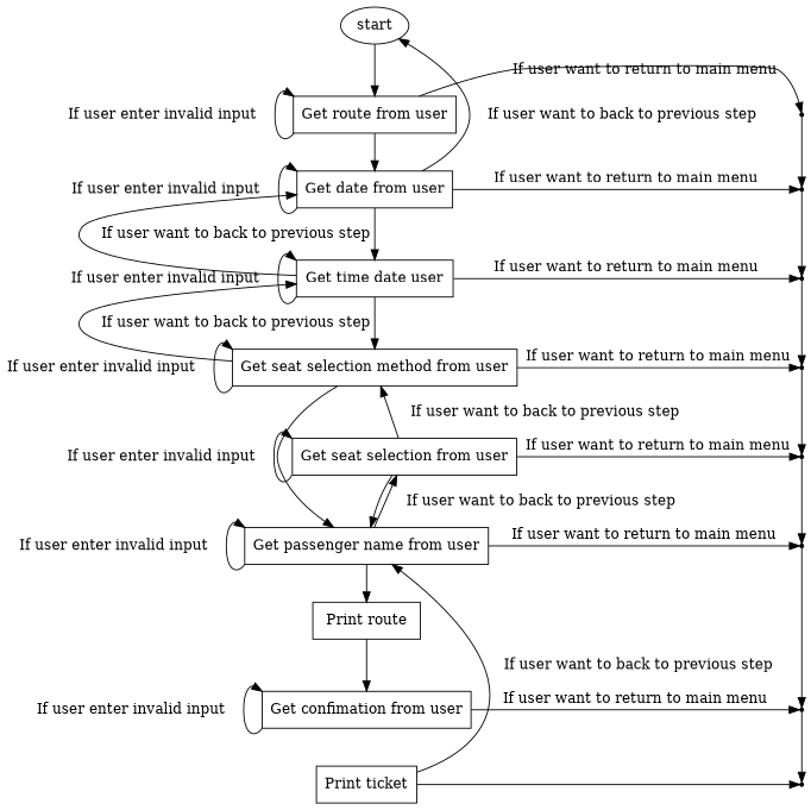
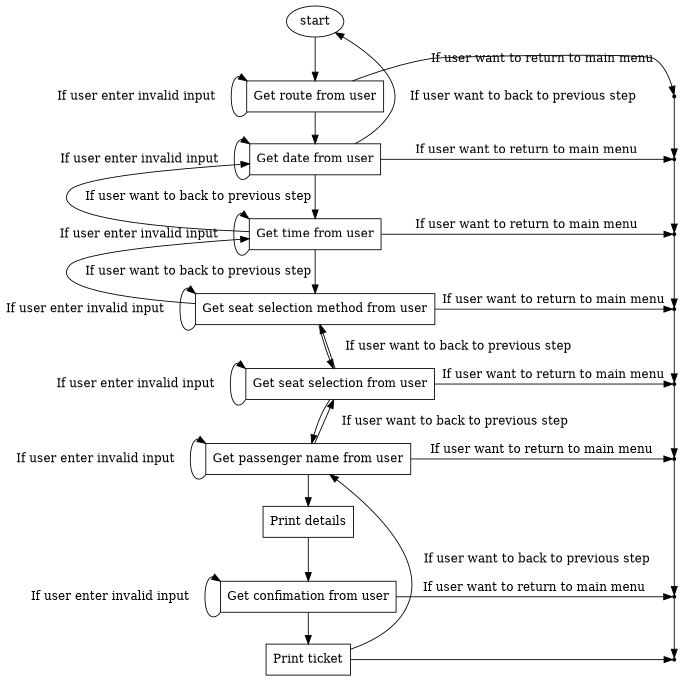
  digraph {
    node [shape=box]
    edge [weight=1]
    _a [shape=point]
    n2 [label="Get route from user"]
    _b [shape=point]
    n4 [label="Get date from user"]
    _c [shape=point]
-   n6 [label="Get time date user"]
+   n6 [label="Get time from user"]
    _d [shape=point]
    n8 [label="Get seat selection method from user"]
    _e [shape=point]
    n10 [label="Get seat selection from user"]
    _f [shape=point]
    n12 [label="Get passenger name from user"]
    _g [shape=point]
    n14 [label="Get confimation from user"]
    _h [shape=point]
    n16 [label="Print ticket"]
-   n17 [label="Print route"]
+   n17 [label="Print details"]
    start [shape=ellipse]
    subgraph sub_1 {
      rank=same
      _a
      n2
    }
    subgraph sub_2 {
      rank=same
      _b
      n4
    }
    subgraph sub_3 {
      rank=same
      _c
      n6
    }
    subgraph sub_4 {
      rank=same
      _d
      n8
    }
    subgraph sub_5 {
      rank=same
      _e
      n10
    }
    subgraph sub_6 {
      rank=same
      _f
      n12
    }
    subgraph sub_7 {
      rank=same
      _g
      n14
    }
    subgraph sub_8 {
      rank=same
      _h
      n16
    }
    _a -> _b [weight=100]
    n2 -> _a [label="If user want to return to main menu"]
    n2 -> n2 [headport=nw label="If user enter invalid input    " tailport=sw]
    n2 -> n4 [weight=100]
    _b -> _c [weight=100]
    n4 -> _b [label="If user want to return to main menu"]
    n4 -> n4 [headport=nw label="If user enter invalid input    " tailport=sw]
    n4 -> n6 [weight=100]
    n4 -> n6 [dir=back label="    If user want to back to previous step"]
    _c -> _d [weight=100]
    n6 -> _c [label="If user want to return to main menu"]
    n6 -> n6 [headport=nw label="If user enter invalid input    " tailport=sw]
    n6 -> n8 [weight=100]
    n6 -> n8 [dir=back label="    If user want to back to previous step"]
    _d -> _e [weight=100]
    n8 -> _d [label="If user want to return to main menu"]
    n8 -> n8 [headport=nw label="If user enter invalid input    " tailport=sw]
-   n8 -> n12 [weight=100]
+   n8 -> n10 [weight=100]
    n8 -> n10 [dir=back label="    If user want to back to previous step"]
    _e -> _f [weight=100]
    n10 -> _e [label="If user want to return to main menu"]
    n10 -> n10 [headport=nw label="If user enter invalid input    " tailport=sw]
    n10 -> n12 [weight=100]
    n10 -> n12 [dir=back label="    If user want to back to previous step"]
    _f -> _g [weight=100]
    n12 -> _f [label="If user want to return to main menu"]
    n12 -> n12 [headport=nw label="If user enter invalid input    " tailport=sw]
    n12 -> n16 [dir=back label="    If user want to back to previous step"]
    n12 -> n17 [weight=100]
    _g -> _h [weight=100]
    n14 -> _g [label="If user want to return to main menu"]
    n14 -> n14 [headport=nw label="If user enter invalid input    " tailport=sw]
+   n14 -> n16 [weight=100]
    n16 -> _h
    n17 -> n14 [weight=100]
    start -> n2 [weight=100]
    start -> n4 [dir=back label="    If user want to back to previous step"]
  }
